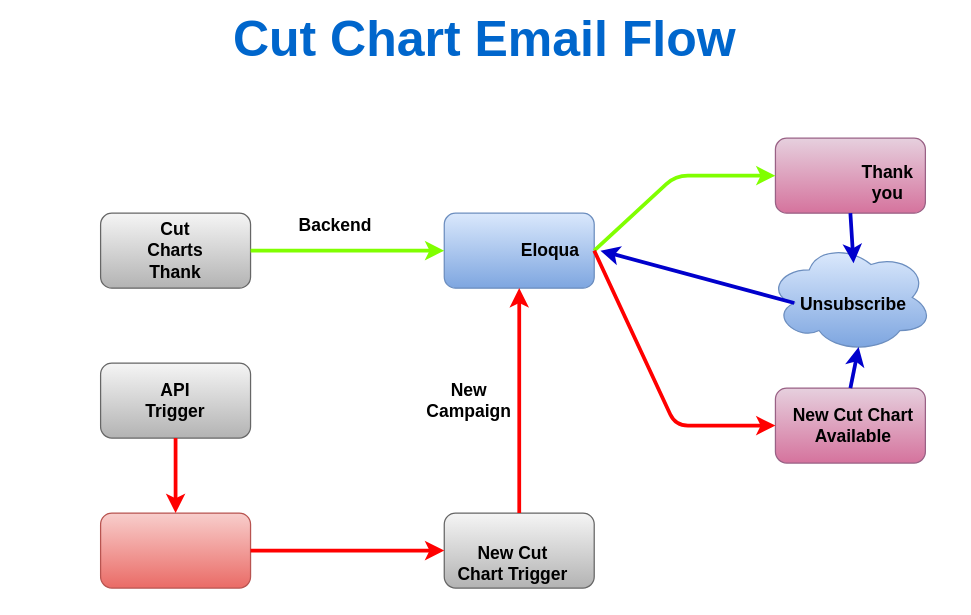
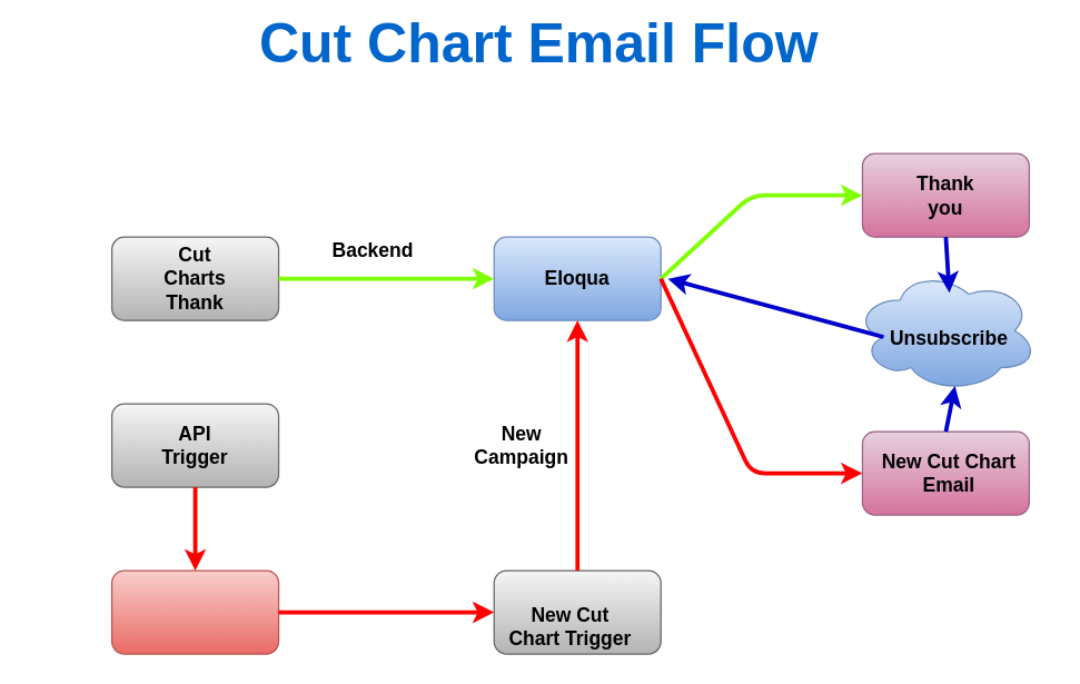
  <mxCell id="0" />
  <mxCell id="1" parent="0" />
  <mxCell id="2" value="" style="rounded=1;whiteSpace=wrap;html=1;fillColor=#dae8fc;strokeColor=#6c8ebf;gradientColor=#7ea6e0;" parent="1" vertex="1"><mxGeometry x="355" y="170" width="120" height="60" as="geometry" /></mxCell>
- <mxCell id="3" value="Eloqua" style="text;html=1;strokeColor=none;fillColor=none;align=center;verticalAlign=middle;whiteSpace=wrap;rounded=0;fontStyle=1;fontSize=14;" parent="1" vertex="1"><mxGeometry x="420" y="190" width="40" height="20" as="geometry" /></mxCell>
+ <mxCell id="3" value="Eloqua" style="text;html=1;strokeColor=none;fillColor=none;align=center;verticalAlign=middle;whiteSpace=wrap;rounded=0;fontStyle=1;fontSize=14;" parent="1" vertex="1"><mxGeometry x="395" y="190" width="40" height="20" as="geometry" /></mxCell>
  <mxCell id="4" value="" style="rounded=1;whiteSpace=wrap;html=1;fillColor=#f5f5f5;strokeColor=#666666;gradientColor=#b3b3b3;" parent="1" vertex="1"><mxGeometry x="80" y="170" width="120" height="60" as="geometry" /></mxCell>
  <mxCell id="5" value="Cut Charts Thank" style="text;html=1;strokeColor=none;fillColor=none;align=center;verticalAlign=middle;whiteSpace=wrap;rounded=0;fontStyle=1;fontSize=14;" parent="1" vertex="1"><mxGeometry x="120" y="190" width="40" height="20" as="geometry" /></mxCell>
  <mxCell id="6" value="" style="endArrow=classic;html=1;fontSize=14;strokeWidth=3;exitX=1;exitY=0.5;exitDx=0;exitDy=0;entryX=0;entryY=0.5;entryDx=0;entryDy=0;strokeColor=#80FF00;shadow=0;sketch=0;" parent="1" source="4" target="2" edge="1"><mxGeometry width="50" height="50" relative="1" as="geometry"><mxPoint x="305" y="280" as="sourcePoint" /><mxPoint x="355" y="230" as="targetPoint" /></mxGeometry></mxCell>
  <mxCell id="7" value="&lt;b&gt;Backend&lt;/b&gt;&amp;nbsp;" style="text;html=1;strokeColor=none;fillColor=none;align=center;verticalAlign=middle;whiteSpace=wrap;rounded=0;fontSize=14;" parent="1" vertex="1"><mxGeometry x="250" y="170" width="40" height="20" as="geometry" /></mxCell>
  <mxCell id="8" value="" style="rounded=1;whiteSpace=wrap;html=1;fontSize=14;fillColor=#e6d0de;strokeColor=#996185;gradientColor=#d5739d;" parent="1" vertex="1"><mxGeometry x="620" y="110" width="120" height="60" as="geometry" /></mxCell>
- <mxCell id="9" value="Thank you" style="text;html=1;strokeColor=none;fillColor=none;align=center;verticalAlign=middle;whiteSpace=wrap;rounded=0;fontSize=14;fontStyle=1" parent="1" vertex="1"><mxGeometry x="690" y="135" width="40" height="20" as="geometry" /></mxCell>
+ <mxCell id="9" value="Thank you" style="text;html=1;strokeColor=none;fillColor=none;align=center;verticalAlign=middle;whiteSpace=wrap;rounded=0;fontSize=14;fontStyle=1" parent="1" vertex="1"><mxGeometry x="660" y="130" width="40" height="20" as="geometry" /></mxCell>
  <mxCell id="10" value="" style="endArrow=classic;html=1;strokeWidth=3;fontSize=14;entryX=0;entryY=0.5;entryDx=0;entryDy=0;exitX=1;exitY=0.5;exitDx=0;exitDy=0;strokeColor=#80FF00;" parent="1" source="2" target="8" edge="1"><mxGeometry width="50" height="50" relative="1" as="geometry"><mxPoint x="485" y="220" as="sourcePoint" /><mxPoint x="535" y="170" as="targetPoint" /><Array as="points"><mxPoint x="540" y="140" /></Array></mxGeometry></mxCell>
  <mxCell id="11" value="" style="rounded=1;whiteSpace=wrap;html=1;fontSize=14;fillColor=#f8cecc;strokeColor=#b85450;gradientColor=#ea6b66;" parent="1" vertex="1"><mxGeometry x="80" y="410" width="120" height="60" as="geometry" /></mxCell>
  <mxCell id="12" value="" style="rounded=1;whiteSpace=wrap;html=1;fontSize=14;gradientColor=#b3b3b3;fillColor=#f5f5f5;strokeColor=#666666;" parent="1" vertex="1"><mxGeometry x="80" y="290" width="120" height="60" as="geometry" /></mxCell>
  <mxCell id="13" value="API Trigger" style="text;html=1;strokeColor=none;fillColor=none;align=center;verticalAlign=middle;whiteSpace=wrap;rounded=0;fontSize=14;fontStyle=1" parent="1" vertex="1"><mxGeometry x="120" y="310" width="40" height="20" as="geometry" /></mxCell>
  <mxCell id="14" value="" style="endArrow=classic;html=1;shadow=0;strokeWidth=3;fontSize=14;exitX=0.5;exitY=1;exitDx=0;exitDy=0;entryX=0.5;entryY=0;entryDx=0;entryDy=0;fontColor=#FF0000;strokeColor=#FF0000;" parent="1" source="12" target="11" edge="1"><mxGeometry width="50" height="50" relative="1" as="geometry"><mxPoint x="390" y="385" as="sourcePoint" /><mxPoint x="440" y="335" as="targetPoint" /></mxGeometry></mxCell>
  <mxCell id="15" value="" style="rounded=1;whiteSpace=wrap;html=1;fontSize=14;gradientColor=#b3b3b3;fillColor=#f5f5f5;strokeColor=#666666;" parent="1" vertex="1"><mxGeometry x="355" y="410" width="120" height="60" as="geometry" /></mxCell>
  <mxCell id="16" value="New Cut Chart Trigger" style="text;html=1;strokeColor=none;fillColor=none;align=center;verticalAlign=middle;whiteSpace=wrap;rounded=0;fontSize=14;fontStyle=1" parent="1" vertex="1"><mxGeometry x="365" y="440" width="90" height="20" as="geometry" /></mxCell>
  <mxCell id="17" value="" style="endArrow=classic;html=1;shadow=0;strokeColor=#FF0000;strokeWidth=3;fontSize=14;fontColor=#000000;exitX=1;exitY=0.5;exitDx=0;exitDy=0;entryX=0;entryY=0.5;entryDx=0;entryDy=0;" parent="1" source="11" target="15" edge="1"><mxGeometry width="50" height="50" relative="1" as="geometry"><mxPoint x="225" y="460" as="sourcePoint" /><mxPoint x="275" y="410" as="targetPoint" /></mxGeometry></mxCell>
  <mxCell id="18" value="" style="endArrow=classic;html=1;shadow=0;strokeColor=#FF0000;strokeWidth=3;fontSize=14;fontColor=#000000;exitX=0.5;exitY=0;exitDx=0;exitDy=0;entryX=0.5;entryY=1;entryDx=0;entryDy=0;" parent="1" source="15" target="2" edge="1"><mxGeometry width="50" height="50" relative="1" as="geometry"><mxPoint x="390" y="325" as="sourcePoint" /><mxPoint x="440" y="275" as="targetPoint" /></mxGeometry></mxCell>
  <mxCell id="19" value="New Campaign" style="text;html=1;strokeColor=none;fillColor=none;align=center;verticalAlign=middle;whiteSpace=wrap;rounded=0;fontSize=14;fontColor=#000000;fontStyle=1" parent="1" vertex="1"><mxGeometry x="355" y="310" width="40" height="20" as="geometry" /></mxCell>
  <mxCell id="20" value="" style="rounded=1;whiteSpace=wrap;html=1;fontSize=14;gradientColor=#d5739d;fillColor=#e6d0de;strokeColor=#996185;" parent="1" vertex="1"><mxGeometry x="620" y="310" width="120" height="60" as="geometry" /></mxCell>
- <mxCell id="21" value="New Cut Chart Available" style="text;html=1;strokeColor=none;fillColor=none;align=center;verticalAlign=middle;whiteSpace=wrap;rounded=0;fontSize=14;fontColor=#000000;fontStyle=1" parent="1" vertex="1"><mxGeometry x="630" y="330" width="105" height="20" as="geometry" /></mxCell>
+ <mxCell id="21" value="New Cut Chart Email" style="text;html=1;strokeColor=none;fillColor=none;align=center;verticalAlign=middle;whiteSpace=wrap;rounded=0;fontSize=14;fontColor=#000000;fontStyle=1" parent="1" vertex="1"><mxGeometry x="630" y="330" width="105" height="20" as="geometry" /></mxCell>
  <mxCell id="22" value="" style="endArrow=classic;html=1;shadow=0;strokeColor=#FF0000;strokeWidth=3;fontSize=14;fontColor=#000000;entryX=0;entryY=0.5;entryDx=0;entryDy=0;exitX=1;exitY=0.5;exitDx=0;exitDy=0;" parent="1" source="2" target="20" edge="1"><mxGeometry width="50" height="50" relative="1" as="geometry"><mxPoint x="390" y="325" as="sourcePoint" /><mxPoint x="440" y="275" as="targetPoint" /><Array as="points"><mxPoint x="540" y="340" /></Array></mxGeometry></mxCell>
  <mxCell id="23" value="Cut Chart Email Flow" style="text;html=1;strokeColor=none;fillColor=none;align=center;verticalAlign=middle;whiteSpace=wrap;rounded=0;fontSize=40;fontStyle=1;fontColor=#0066CC;" parent="1" vertex="1"><mxGeometry x="20" y="20" width="735" height="20" as="geometry" /></mxCell>
  <mxCell id="24" value="" style="ellipse;shape=cloud;whiteSpace=wrap;html=1;fontSize=40;gradientColor=#7ea6e0;fillColor=#dae8fc;strokeColor=#6c8ebf;aspect=fixed;" parent="1" vertex="1"><mxGeometry x="614" y="193.48" width="132" height="88.04" as="geometry" /></mxCell>
  <mxCell id="25" value="&lt;font style=&quot;font-size: 14px&quot;&gt;Unsubscribe&lt;/font&gt;" style="text;html=1;strokeColor=none;fillColor=none;align=center;verticalAlign=middle;whiteSpace=wrap;rounded=0;fontSize=40;fontStyle=1" parent="1" vertex="1"><mxGeometry x="645" y="210" width="75" height="45" as="geometry" /></mxCell>
  <mxCell id="26" value="" style="endArrow=classic;html=1;shadow=0;strokeWidth=3;fontSize=40;fontColor=#000000;entryX=0.5;entryY=0;entryDx=0;entryDy=0;exitX=0.5;exitY=1;exitDx=0;exitDy=0;strokeColor=#0000CC;" parent="1" source="8" target="25" edge="1"><mxGeometry width="50" height="50" relative="1" as="geometry"><mxPoint x="660" y="220" as="sourcePoint" /><mxPoint x="710" y="170" as="targetPoint" /></mxGeometry></mxCell>
  <mxCell id="27" value="" style="endArrow=classic;html=1;shadow=0;strokeColor=#0000CC;strokeWidth=3;fontSize=40;fontColor=#000000;exitX=0.5;exitY=0;exitDx=0;exitDy=0;entryX=0.55;entryY=0.95;entryDx=0;entryDy=0;entryPerimeter=0;" parent="1" source="20" target="24" edge="1"><mxGeometry width="50" height="50" relative="1" as="geometry"><mxPoint x="660" y="325" as="sourcePoint" /><mxPoint x="674" y="277" as="targetPoint" /></mxGeometry></mxCell>
  <mxCell id="28" value="" style="endArrow=classic;html=1;shadow=0;strokeColor=#0000CC;strokeWidth=3;fontSize=40;fontColor=#000000;exitX=0.16;exitY=0.55;exitDx=0;exitDy=0;exitPerimeter=0;" parent="1" source="24" edge="1"><mxGeometry width="50" height="50" relative="1" as="geometry"><mxPoint x="555" y="250" as="sourcePoint" /><mxPoint x="480" y="200" as="targetPoint" /></mxGeometry></mxCell>
